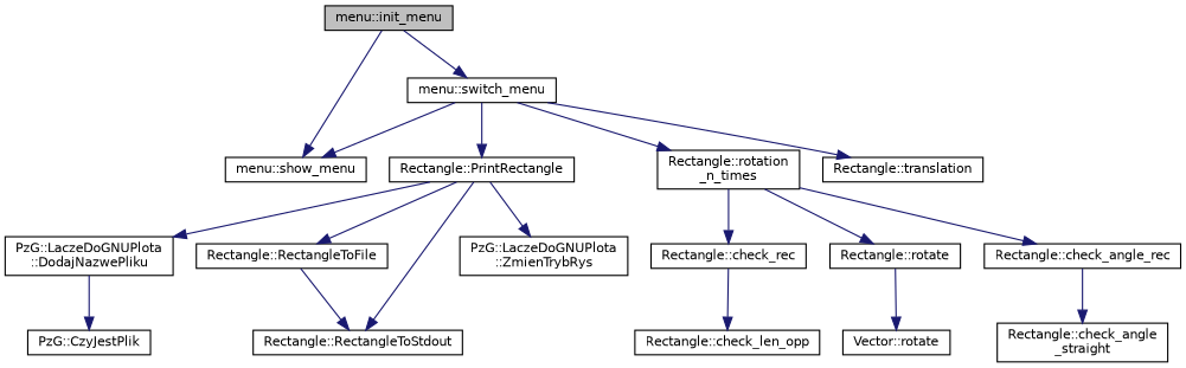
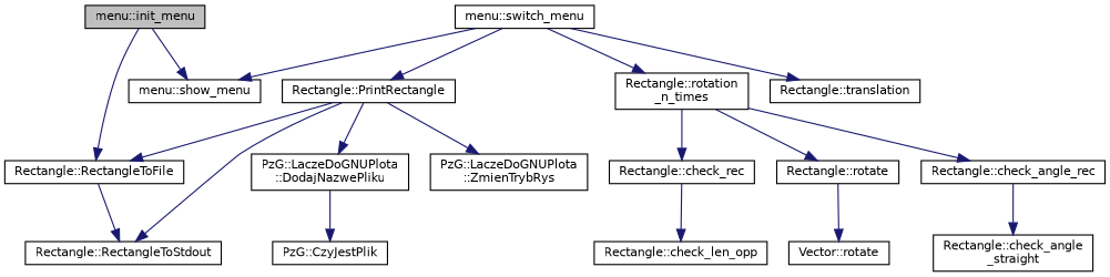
  digraph {
    rankdir=TB
    node [color=black fillcolor=white fontname=Helvetica fontsize=10 shape=record style=filled]
    edge [color=midnightblue fontname=Helvetica fontsize=10 labelfontname=Helvetica labelfontsize=10 style=solid]
    n1 [fillcolor=grey75 fontcolor=black height=0.2 label="menu::init_menu" width=0.4]
    n2 [height=0.2 label="menu::show_menu" width=0.4]
    n3 [height=0.2 label="menu::switch_menu" width=0.4]
    n4 [height=0.2 label="Rectangle::PrintRectangle" width=0.4]
    n5 [height=0.2 label="Rectangle::rotation\l_n_times" width=0.4]
    n6 [height=0.2 label="Rectangle::translation" width=0.4]
    n7 [height=0.2 label="PzG::LaczeDoGNUPlota\l::DodajNazwePliku" width=0.4]
    n8 [height=0.2 label="Rectangle::RectangleToFile" width=0.4]
    n9 [height=0.2 label="Rectangle::RectangleToStdout" width=0.4]
    n10 [height=0.2 label="PzG::LaczeDoGNUPlota\l::ZmienTrybRys" width=0.4]
    n11 [height=0.2 label="Rectangle::check_rec" width=0.4]
    n12 [height=0.2 label="Rectangle::rotate" width=0.4]
    n13 [height=0.2 label="Rectangle::check_angle_rec" width=0.4]
    n14 [height=0.2 label="PzG::CzyJestPlik" width=0.4]
    n15 [height=0.2 label="Rectangle::check_len_opp" width=0.4]
    n16 [height=0.2 label="Vector::rotate" width=0.4]
    n17 [height=0.2 label="Rectangle::check_angle\l_straight" width=0.4]
    n1 -> n2
-   n1 -> n3
+   n1 -> n8
    n3 -> n2
    n3 -> n4
    n3 -> n5
    n3 -> n6
    n4 -> n7
    n4 -> n8
    n4 -> n9
    n4 -> n10
    n5 -> n11
    n5 -> n12
    n5 -> n13
    n7 -> n14
    n8 -> n9
    n11 -> n15
    n12 -> n16
    n13 -> n17
  }
